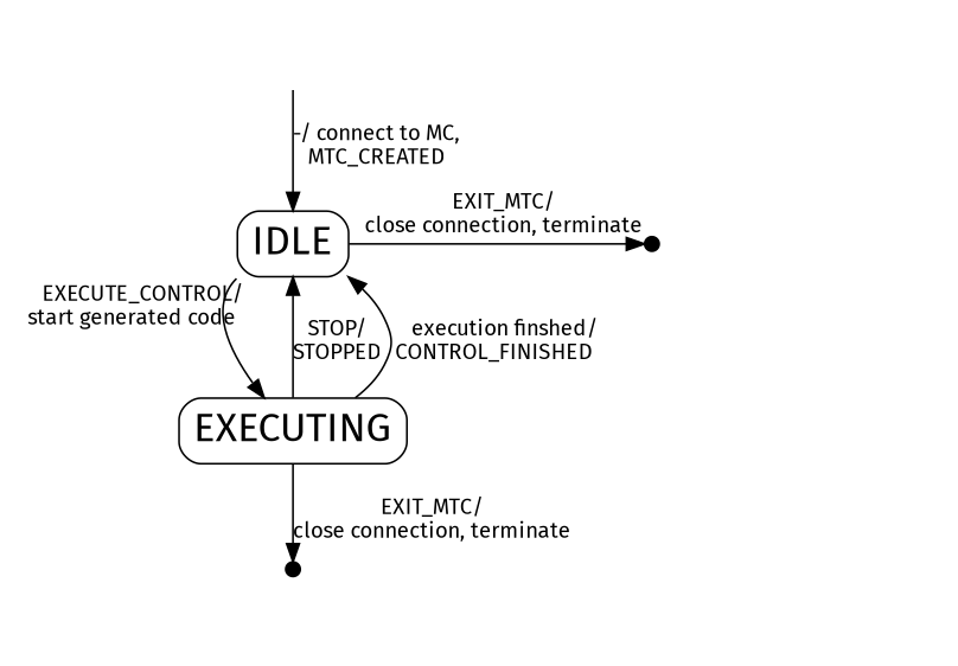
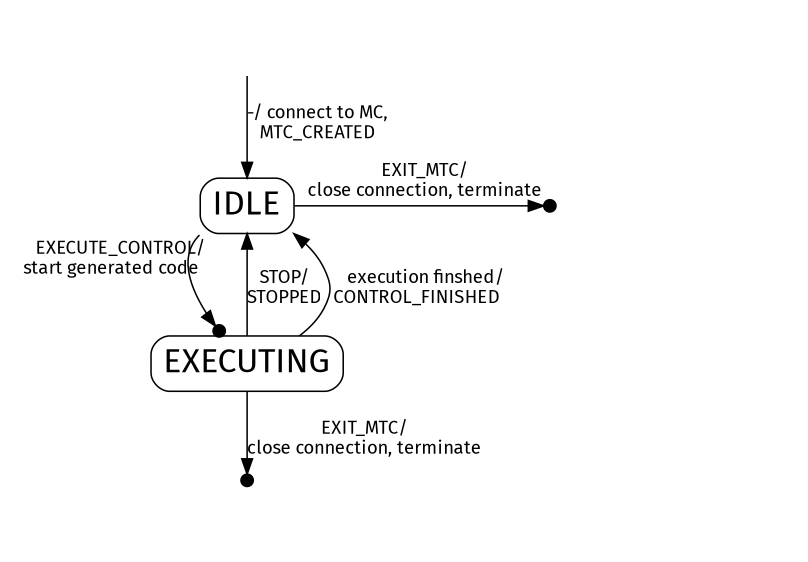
  digraph {
    fontname="Fira Sans"
    node [fontsize=22 style=invis fontname="Fira Sans"]
    edge [fontsize=12 fontname="Fira Sans"]
    IDLE_END
    IDLE [shape=box style=rounded]
    START
    EXECUTING_END
    EXECUTING [shape=box style=rounded]
    subgraph sub_1 {
      rank=same
      IDLE_END
      IDLE
    }
    IDLE -> IDLE_END [arrowhead=dotnormal label="EXIT_MTC/\nclose connection, terminate"]
-   IDLE -> EXECUTING [dir=forward tailport=sw xlabel="    EXECUTE_CONTROL/\nstart generated code"]
+   IDLE -> EXECUTING [dir=forward tailport=sw xlabel="    EXECUTE_CONTROL/\nstart generated code" arrowhead=dotnormal]
    START -> IDLE [arrowtail=dot label="-/ connect to MC,\nMTC_CREATED"]
    EXECUTING -> IDLE [dir=backward label="STOP/\nSTOPPED"]
    EXECUTING -> IDLE [dir=backward label="    execution finshed/\nCONTROL_FINISHED"]
    EXECUTING -> EXECUTING_END [arrowhead=dotnormal label="EXIT_MTC/\nclose connection, terminate"]
  }
